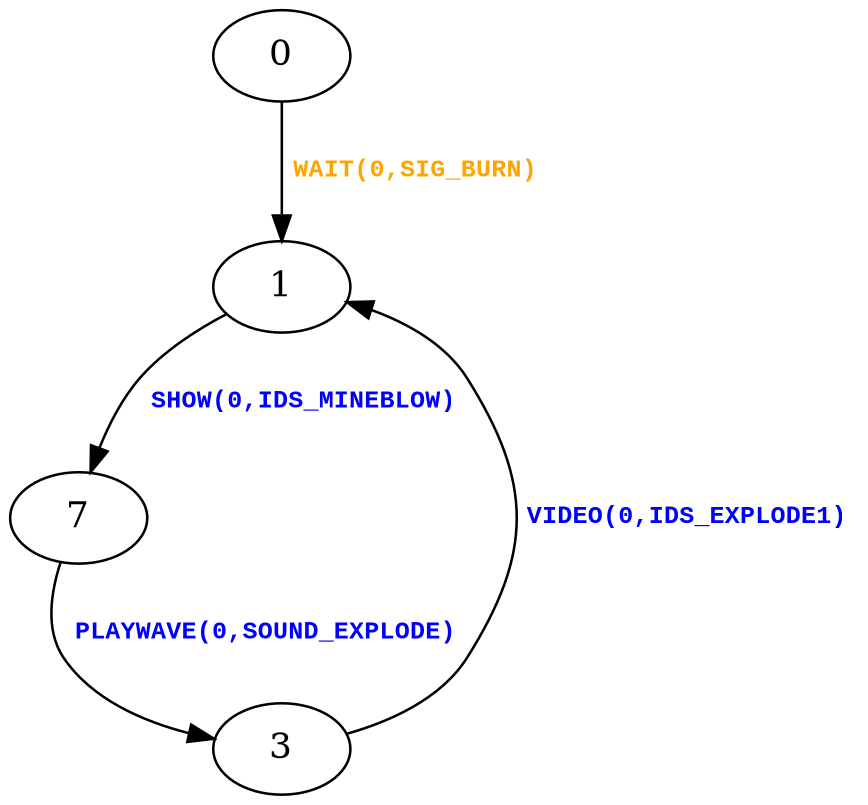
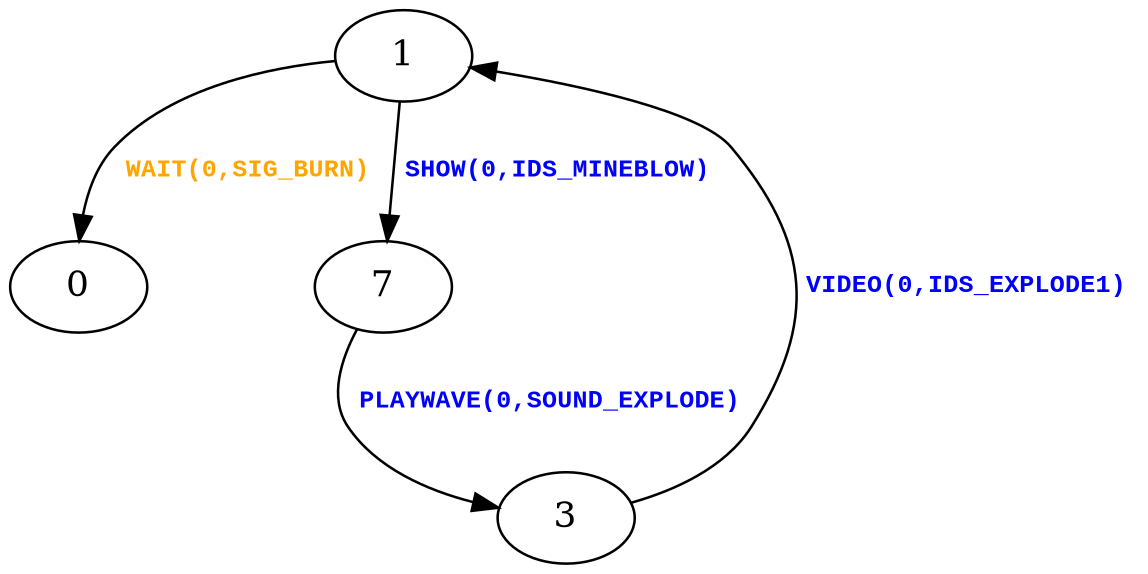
  digraph {
    node [shape=oval]
    edge [fontcolor=blue]
    0
    1
    n3 [label=7]
    3
-   0 -> 1 [fontcolor=orange label=< <table border="0"><tr><td><font face="Courier New" point-size="10"><b>WAIT(0,SIG_BURN)<br align="left"/></b></font></td></tr> </table>>]
+   1 -> 0 [fontcolor=orange label=< <table border="0"><tr><td><font face="Courier New" point-size="10"><b>WAIT(0,SIG_BURN)<br align="left"/></b></font></td></tr> </table>>]
    1 -> n3 [label=< <table border="0"><tr><td><font face="Courier New" point-size="10"><b>SHOW(0,IDS_MINEBLOW)<br align="left"/></b></font></td></tr> </table>>]
    n3 -> 3 [label=< <table border="0"><tr><td><font face="Courier New" point-size="10"><b>PLAYWAVE(0,SOUND_EXPLODE)<br align="left"/></b></font></td></tr> </table>>]
    3 -> 1 [label=< <table border="0"><tr><td><font face="Courier New" point-size="10"><b>VIDEO(0,IDS_EXPLODE1)<br align="left"/></b></font></td></tr> </table>>]
  }
